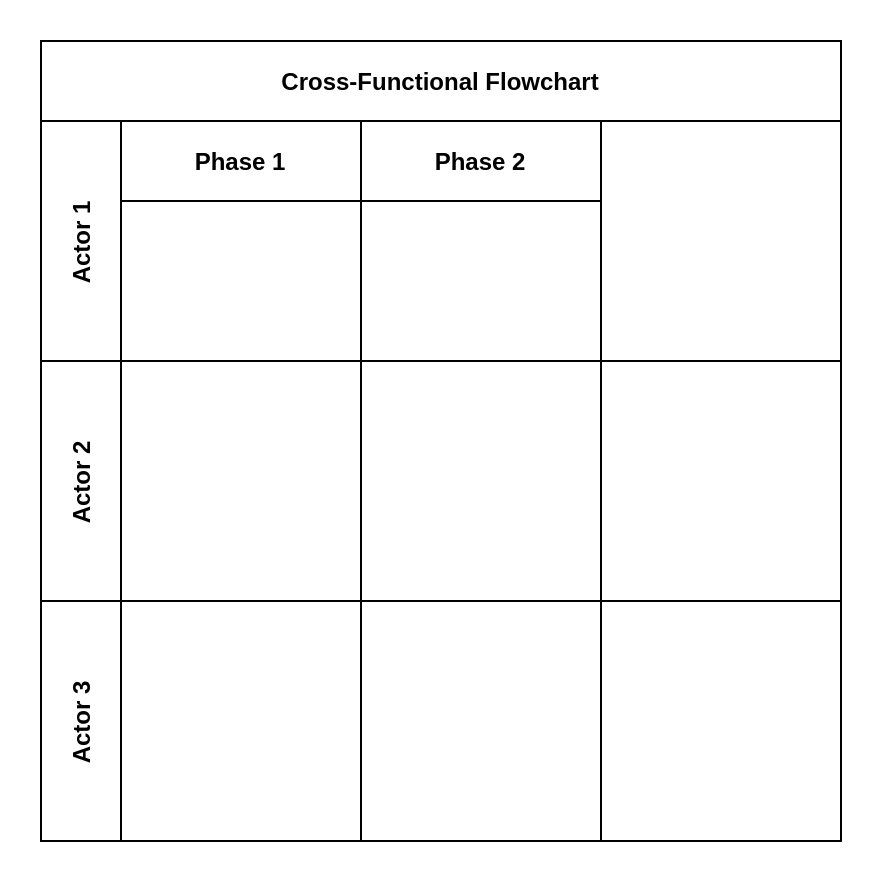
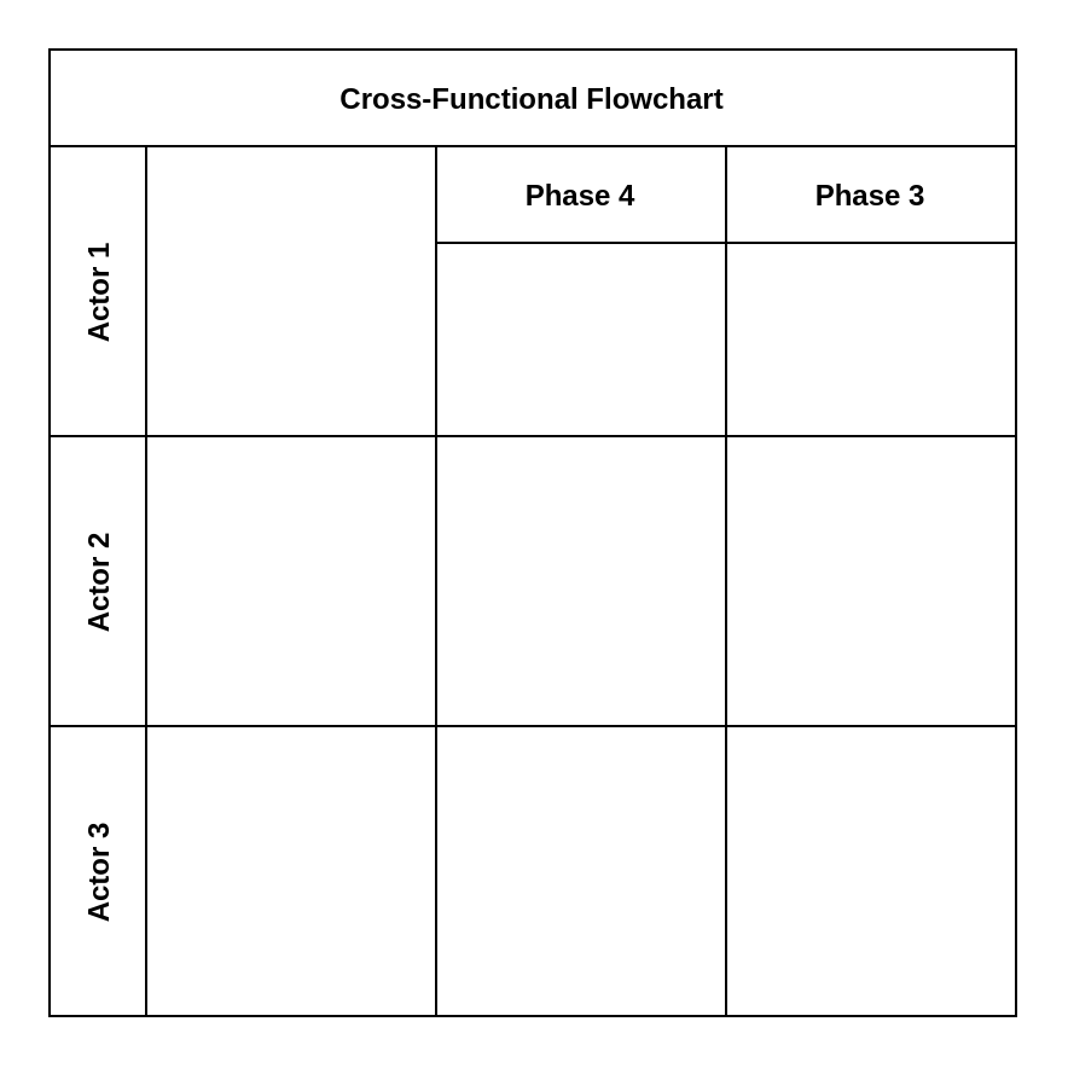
  <mxCell id="0" />
  <mxCell id="1" parent="0" />
  <mxCell id="2" value="Cross-Functional Flowchart" style="shape=table;childLayout=tableLayout;rowLines=0;columnLines=0;startSize=40;collapsible=0;recursiveResize=0;expand=0;pointerEvents=0;fontStyle=1;align=center;" vertex="1" parent="1"><mxGeometry x="20" y="20" width="400" height="400" as="geometry" /></mxCell>
  <mxCell id="3" value="Actor 1" style="swimlane;horizontal=0;points=[[0,0.5],[1,0.5]];portConstraint=eastwest;startSize=40;collapsible=0;recursiveResize=0;expand=0;pointerEvents=0;fontStyle=1" vertex="1" parent="2"><mxGeometry y="40" width="400" height="120" as="geometry" /></mxCell>
- <mxCell id="4" value="Phase 1" style="swimlane;connectable=0;startSize=40;collapsible=0;recursiveResize=0;expand=0;pointerEvents=0;" vertex="1" parent="3"><mxGeometry x="40" width="120" height="120" as="geometry"><mxRectangle width="120" height="120" as="alternateBounds" /></mxGeometry></mxCell>
- <mxCell id="5" value="Phase 2" style="swimlane;connectable=0;startSize=40;collapsible=0;recursiveResize=0;expand=0;pointerEvents=0;" vertex="1" parent="3"><mxGeometry x="160" width="120" height="120" as="geometry"><mxRectangle width="120" height="120" as="alternateBounds" /></mxGeometry></mxCell>
+ <mxCell id="5" value="Phase 4" style="swimlane;connectable=0;startSize=40;collapsible=0;recursiveResize=0;expand=0;pointerEvents=0;" vertex="1" parent="3"><mxGeometry x="160" width="120" height="120" as="geometry"><mxRectangle width="120" height="120" as="alternateBounds" /></mxGeometry></mxCell>
+ <mxCell id="6" value="Phase 3" style="swimlane;connectable=0;startSize=40;collapsible=0;recursiveResize=0;expand=0;pointerEvents=0;" vertex="1" parent="3"><mxGeometry x="280" width="120" height="120" as="geometry"><mxRectangle width="120" height="120" as="alternateBounds" /></mxGeometry></mxCell>
  <mxCell id="7" value="Actor 2" style="swimlane;horizontal=0;points=[[0,0.5],[1,0.5]];portConstraint=eastwest;startSize=40;collapsible=0;recursiveResize=0;expand=0;pointerEvents=0;" vertex="1" parent="2"><mxGeometry y="160" width="400" height="120" as="geometry" /></mxCell>
  <mxCell id="8" value="" style="swimlane;connectable=0;startSize=0;collapsible=0;recursiveResize=0;expand=0;pointerEvents=0;" vertex="1" parent="7"><mxGeometry x="40" width="120" height="120" as="geometry"><mxRectangle width="120" height="120" as="alternateBounds" /></mxGeometry></mxCell>
  <mxCell id="9" value="" style="swimlane;connectable=0;startSize=0;collapsible=0;recursiveResize=0;expand=0;pointerEvents=0;" vertex="1" parent="7"><mxGeometry x="160" width="120" height="120" as="geometry"><mxRectangle width="120" height="120" as="alternateBounds" /></mxGeometry></mxCell>
  <mxCell id="10" value="" style="swimlane;connectable=0;startSize=0;collapsible=0;recursiveResize=0;expand=0;pointerEvents=0;" vertex="1" parent="7"><mxGeometry x="280" width="120" height="120" as="geometry"><mxRectangle width="120" height="120" as="alternateBounds" /></mxGeometry></mxCell>
  <mxCell id="11" value="Actor 3" style="swimlane;horizontal=0;points=[[0,0.5],[1,0.5]];portConstraint=eastwest;startSize=40;collapsible=0;recursiveResize=0;expand=0;pointerEvents=0;" vertex="1" parent="2"><mxGeometry y="280" width="400" height="120" as="geometry" /></mxCell>
  <mxCell id="12" value="" style="swimlane;connectable=0;startSize=0;collapsible=0;recursiveResize=0;expand=0;pointerEvents=0;" vertex="1" parent="11"><mxGeometry x="40" width="120" height="120" as="geometry"><mxRectangle width="120" height="120" as="alternateBounds" /></mxGeometry></mxCell>
  <mxCell id="13" value="" style="swimlane;connectable=0;startSize=0;collapsible=0;recursiveResize=0;expand=0;pointerEvents=0;" vertex="1" parent="11"><mxGeometry x="160" width="120" height="120" as="geometry"><mxRectangle width="120" height="120" as="alternateBounds" /></mxGeometry></mxCell>
  <mxCell id="14" value="" style="swimlane;connectable=0;startSize=0;collapsible=0;recursiveResize=0;expand=0;pointerEvents=0;" vertex="1" parent="11"><mxGeometry x="280" width="120" height="120" as="geometry"><mxRectangle width="120" height="120" as="alternateBounds" /></mxGeometry></mxCell>
